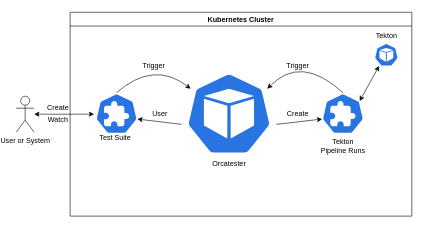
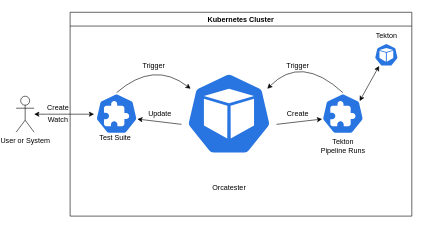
  <mxCell id="0" />
  <mxCell id="1" parent="0" />
  <mxCell id="2" value="Kubernetes Cluster" style="swimlane;" parent="1" vertex="1"><mxGeometry x="110" y="20" width="570" height="340" as="geometry" /></mxCell>
  <mxCell id="3" value="" style="html=1;dashed=0;whitespace=wrap;fillColor=#2875E2;strokeColor=#ffffff;points=[[0.005,0.63,0],[0.1,0.2,0],[0.9,0.2,0],[0.5,0,0],[0.995,0.63,0],[0.72,0.99,0],[0.5,1,0],[0.28,0.99,0]];shape=mxgraph.kubernetes.icon;prIcon=crd" parent="2" vertex="1"><mxGeometry x="42.5" y="134" width="70" height="70" as="geometry" /></mxCell>
  <mxCell id="4" value="" style="html=1;dashed=0;whitespace=wrap;fillColor=#2875E2;strokeColor=#ffffff;points=[[0.005,0.63,0],[0.1,0.2,0],[0.9,0.2,0],[0.5,0,0],[0.995,0.63,0],[0.72,0.99,0],[0.5,1,0],[0.28,0.99,0]];shape=mxgraph.kubernetes.icon;prIcon=crd" parent="2" vertex="1"><mxGeometry x="420" y="134" width="70" height="70" as="geometry" /></mxCell>
  <mxCell id="5" value="Test Suite" style="text;html=1;strokeColor=none;fillColor=none;align=center;verticalAlign=middle;whiteSpace=wrap;rounded=0;" parent="2" vertex="1"><mxGeometry x="37.5" y="200" width="75" height="20" as="geometry" /></mxCell>
  <mxCell id="6" value="Tekton Pipeline Runs" style="text;html=1;strokeColor=none;fillColor=none;align=center;verticalAlign=middle;whiteSpace=wrap;rounded=0;" parent="2" vertex="1"><mxGeometry x="413.75" y="214" width="82.5" height="20" as="geometry" /></mxCell>
  <mxCell id="7" value="" style="html=1;dashed=0;whitespace=wrap;fillColor=#2875E2;strokeColor=#ffffff;points=[[0.005,0.63,0],[0.1,0.2,0],[0.9,0.2,0],[0.5,0,0],[0.995,0.63,0],[0.72,0.99,0],[0.5,1,0],[0.28,0.99,0]];shape=mxgraph.kubernetes.icon;prIcon=pod" parent="2" vertex="1"><mxGeometry x="185" y="100" width="160" height="138" as="geometry" /></mxCell>
- <mxCell id="8" value="Orcatester" style="text;html=1;strokeColor=none;fillColor=none;align=center;verticalAlign=middle;whiteSpace=wrap;rounded=0;" parent="2" vertex="1"><mxGeometry x="202.5" y="238" width="125" height="30" as="geometry" /></mxCell>
+ <mxCell id="8" value="Orcatester" style="text;html=1;strokeColor=none;fillColor=none;align=center;verticalAlign=middle;whiteSpace=wrap;rounded=0;" parent="2" vertex="1"><mxGeometry x="202.5" y="278" width="125" height="30" as="geometry" /></mxCell>
  <mxCell id="9" value="" style="endArrow=classic;html=1;curved=1;exitX=0.5;exitY=0;exitDx=0;exitDy=0;exitPerimeter=0;entryX=0.1;entryY=0.2;entryDx=0;entryDy=0;entryPerimeter=0;" parent="2" source="3" target="7" edge="1"><mxGeometry width="50" height="50" relative="1" as="geometry"><mxPoint x="120" y="130" as="sourcePoint" /><mxPoint x="190" y="90" as="targetPoint" /><Array as="points"><mxPoint x="140" y="80" /></Array></mxGeometry></mxCell>
  <mxCell id="10" value="" style="endArrow=classic;html=1;curved=1;exitX=0.5;exitY=0;exitDx=0;exitDy=0;exitPerimeter=0;entryX=0.9;entryY=0.2;entryDx=0;entryDy=0;entryPerimeter=0;" parent="2" source="4" target="7" edge="1"><mxGeometry width="50" height="50" relative="1" as="geometry"><mxPoint x="446" y="117.6" as="sourcePoint" /><mxPoint x="320" y="120" as="targetPoint" /><Array as="points"><mxPoint x="385" y="70" /></Array></mxGeometry></mxCell>
  <mxCell id="11" value="Trigger" style="text;html=1;strokeColor=none;fillColor=none;align=center;verticalAlign=middle;whiteSpace=wrap;rounded=0;" parent="2" vertex="1"><mxGeometry x="120" y="80" width="40" height="20" as="geometry" /></mxCell>
  <mxCell id="12" value="" style="endArrow=classic;html=1;entryX=0.995;entryY=0.63;entryDx=0;entryDy=0;entryPerimeter=0;exitX=0.005;exitY=0.63;exitDx=0;exitDy=0;exitPerimeter=0;" parent="2" source="7" target="3" edge="1"><mxGeometry width="50" height="50" relative="1" as="geometry"><mxPoint x="210" y="180" as="sourcePoint" /><mxPoint x="260" y="130" as="targetPoint" /></mxGeometry></mxCell>
  <mxCell id="13" value="" style="endArrow=classic;html=1;exitX=0.995;exitY=0.63;exitDx=0;exitDy=0;exitPerimeter=0;entryX=0.005;entryY=0.63;entryDx=0;entryDy=0;entryPerimeter=0;" parent="2" source="7" target="4" edge="1"><mxGeometry width="50" height="50" relative="1" as="geometry"><mxPoint x="350" y="260" as="sourcePoint" /><mxPoint x="400" y="210" as="targetPoint" /></mxGeometry></mxCell>
- <mxCell id="14" value="User" style="text;html=1;strokeColor=none;fillColor=none;align=center;verticalAlign=middle;whiteSpace=wrap;rounded=0;" parent="2" vertex="1"><mxGeometry x="130" y="159" width="40" height="20" as="geometry" /></mxCell>
+ <mxCell id="14" value="Update" style="text;html=1;strokeColor=none;fillColor=none;align=center;verticalAlign=middle;whiteSpace=wrap;rounded=0;" parent="2" vertex="1"><mxGeometry x="130" y="159" width="40" height="20" as="geometry" /></mxCell>
  <mxCell id="15" value="Create" style="text;html=1;strokeColor=none;fillColor=none;align=center;verticalAlign=middle;whiteSpace=wrap;rounded=0;" parent="2" vertex="1"><mxGeometry x="360" y="159" width="40" height="20" as="geometry" /></mxCell>
  <mxCell id="16" value="" style="html=1;dashed=0;whitespace=wrap;fillColor=#2875E2;strokeColor=#ffffff;points=[[0.005,0.63,0],[0.1,0.2,0],[0.9,0.2,0],[0.5,0,0],[0.995,0.63,0],[0.72,0.99,0],[0.5,1,0],[0.28,0.99,0]];shape=mxgraph.kubernetes.icon;prIcon=pod" parent="2" vertex="1"><mxGeometry x="500" y="52" width="55" height="38" as="geometry" /></mxCell>
  <mxCell id="17" value="" style="endArrow=classic;startArrow=classic;html=1;entryX=0.28;entryY=0.99;entryDx=0;entryDy=0;entryPerimeter=0;exitX=0.9;exitY=0.2;exitDx=0;exitDy=0;exitPerimeter=0;" parent="2" source="4" target="16" edge="1"><mxGeometry width="50" height="50" relative="1" as="geometry"><mxPoint x="500" y="160" as="sourcePoint" /><mxPoint x="550" y="110" as="targetPoint" /></mxGeometry></mxCell>
  <mxCell id="18" value="Tekton" style="text;html=1;strokeColor=none;fillColor=none;align=center;verticalAlign=middle;whiteSpace=wrap;rounded=0;" parent="2" vertex="1"><mxGeometry x="507.5" y="30" width="40" height="20" as="geometry" /></mxCell>
  <mxCell id="19" value="Trigger" style="text;html=1;strokeColor=none;fillColor=none;align=center;verticalAlign=middle;whiteSpace=wrap;rounded=0;" parent="2" vertex="1"><mxGeometry x="360" y="80" width="40" height="20" as="geometry" /></mxCell>
  <mxCell id="20" value="User or System" style="shape=umlActor;verticalLabelPosition=bottom;verticalAlign=top;html=1;outlineConnect=0;" parent="1" vertex="1"><mxGeometry x="20" y="160" width="30" height="60" as="geometry" /></mxCell>
  <mxCell id="21" value="Create" style="text;html=1;strokeColor=none;fillColor=none;align=center;verticalAlign=middle;whiteSpace=wrap;rounded=0;" parent="1" vertex="1"><mxGeometry x="70" y="170" width="40" height="20" as="geometry" /></mxCell>
  <mxCell id="22" value="" style="endArrow=classic;startArrow=classic;html=1;" parent="1" source="20" edge="1"><mxGeometry width="50" height="50" relative="1" as="geometry"><mxPoint x="80" y="250" as="sourcePoint" /><mxPoint x="150" y="190" as="targetPoint" /></mxGeometry></mxCell>
  <mxCell id="23" value="Watch" style="text;html=1;strokeColor=none;fillColor=none;align=center;verticalAlign=middle;whiteSpace=wrap;rounded=0;" parent="1" vertex="1"><mxGeometry x="70" y="190" width="40" height="20" as="geometry" /></mxCell>
